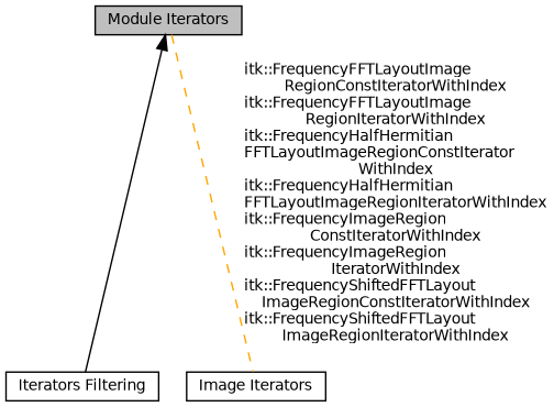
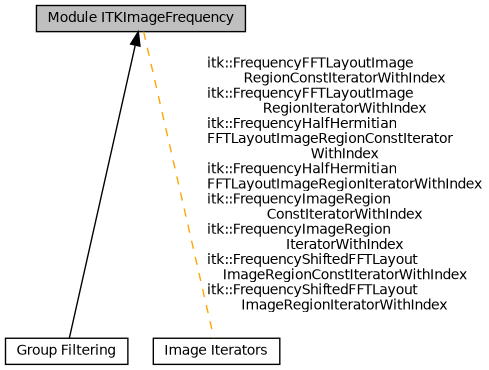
  digraph {
    rankdir=TB
    node [color=black fillcolor=white fontname=Helvetica fontsize=10 shape=box style=filled]
    edge [fontname=Helvetica fontsize=10 labelfontname=Helvetica labelfontsize=10 shape=plaintext]
-   n1 [height=0.2 label="Iterators Filtering" width=0.4]
-   n2 [fillcolor=grey75 fontcolor=black height=0.2 label="Module Iterators" width=0.4]
+   n1 [height=0.2 label="Group Filtering" width=0.4]
+   n2 [fillcolor=grey75 fontcolor=black height=0.2 label="Module ITKImageFrequency" width=0.4]
    n3 [height=0.2 label="Image Iterators" width=0.4]
    n2 -> n1 [dir=back style=solid]
    n2 -> n3 [color=orange dir=none label="itk::FrequencyFFTLayoutImage\lRegionConstIteratorWithIndex\nitk::FrequencyFFTLayoutImage\lRegionIteratorWithIndex\nitk::FrequencyHalfHermitian\lFFTLayoutImageRegionConstIterator\lWithIndex\nitk::FrequencyHalfHermitian\lFFTLayoutImageRegionIteratorWithIndex\nitk::FrequencyImageRegion\lConstIteratorWithIndex\nitk::FrequencyImageRegion\lIteratorWithIndex\nitk::FrequencyShiftedFFTLayout\lImageRegionConstIteratorWithIndex\nitk::FrequencyShiftedFFTLayout\lImageRegionIteratorWithIndex" style=dashed]
  }
